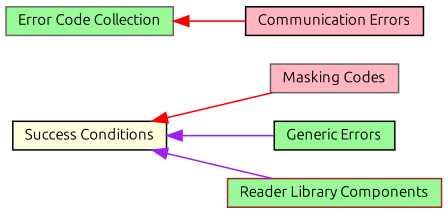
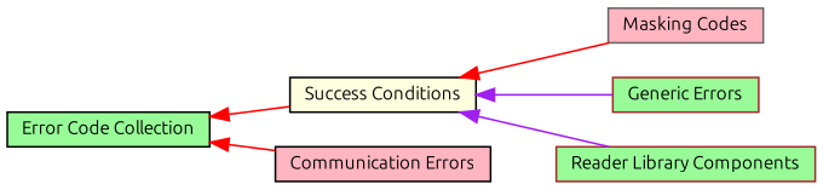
  digraph {
    fontname=Ubuntu
    rankdir=LR
    node [color=black fillcolor=palegreen fontname=Ubuntu fontsize=10 shape=record style=filled]
    edge [color=red dir=back fontname=Ubuntu fontsize=10 labelfontname=Helvetica labelfontsize=10 shape=plaintext style=solid]
    n1 [fillcolor=lightyellow fontcolor=black height=0.2 label="Success Conditions" width=0.4]
    n2 [color=gray40 fillcolor=lightpink height=0.2 label="Masking Codes" width=0.4]
-   n3 [height=0.2 label="Generic Errors" width=0.4]
+   n3 [color=brown height=0.2 label="Generic Errors" width=0.4]
    n4 [color=brown height=0.2 label="Reader Library Components" width=0.4]
    n5 [fillcolor=lightpink height=0.2 label="Communication Errors" width=0.4]
-   n6 [color=gray40 height=0.2 label="Error Code Collection" width=0.4]
+   n6 [height=0.2 label="Error Code Collection" width=0.4]
    n1 -> n2
    n1 -> n3 [color=purple]
    n1 -> n4 [color=purple]
+   n6 -> n1
    n6 -> n5
  }
